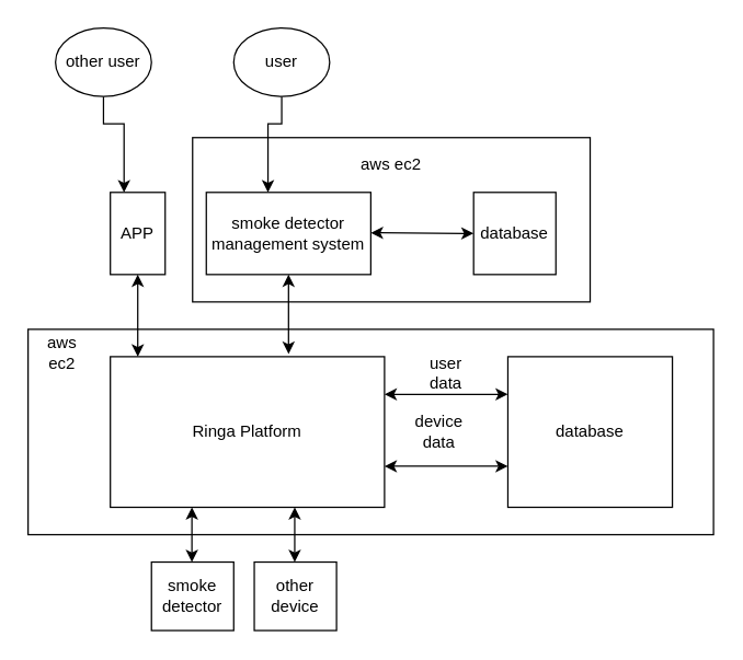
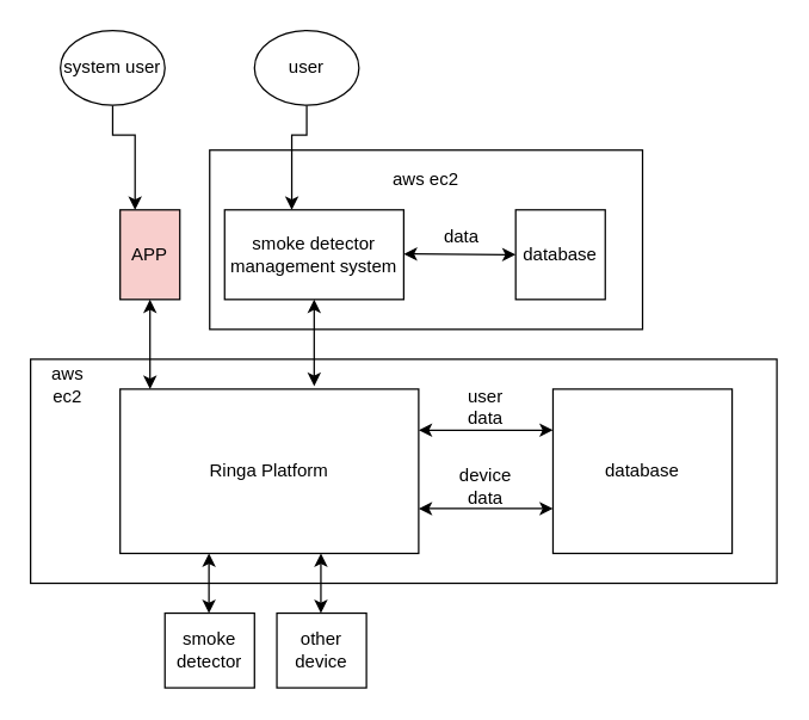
  <mxCell id="0" />
  <mxCell id="1" parent="0" />
  <mxCell id="2" value="" style="rounded=0;whiteSpace=wrap;html=1;" vertex="1" parent="1"><mxGeometry x="140" y="100" width="290" height="120" as="geometry" /></mxCell>
  <mxCell id="3" value="" style="rounded=0;whiteSpace=wrap;html=1;" vertex="1" parent="1"><mxGeometry x="20" y="240" width="500" height="150" as="geometry" /></mxCell>
  <mxCell id="4" value="Ringa Platform" style="rounded=0;whiteSpace=wrap;html=1;" vertex="1" parent="1"><mxGeometry x="80" y="260" width="200" height="110" as="geometry" /></mxCell>
- <mxCell id="5" value="APP" style="rounded=0;whiteSpace=wrap;html=1;" vertex="1" parent="1"><mxGeometry x="80" y="140" width="40" height="60" as="geometry" /></mxCell>
+ <mxCell id="5" value="APP" style="rounded=0;whiteSpace=wrap;html=1;fillColor=#f8cecc;" vertex="1" parent="1"><mxGeometry x="80" y="140" width="40" height="60" as="geometry" /></mxCell>
  <mxCell id="6" value="smoke detector management system" style="rounded=0;whiteSpace=wrap;html=1;" vertex="1" parent="1"><mxGeometry x="150" y="140" width="120" height="60" as="geometry" /></mxCell>
  <mxCell id="7" value="database" style="rounded=0;whiteSpace=wrap;html=1;align=center;" vertex="1" parent="1"><mxGeometry x="370" y="260" width="120" height="110" as="geometry" /></mxCell>
  <mxCell id="8" value="smoke detector" style="rounded=0;whiteSpace=wrap;html=1;" vertex="1" parent="1"><mxGeometry x="110" y="410" width="60" height="50" as="geometry" /></mxCell>
  <mxCell id="9" value="other device" style="rounded=0;whiteSpace=wrap;html=1;" vertex="1" parent="1"><mxGeometry x="185" y="410" width="60" height="50" as="geometry" /></mxCell>
  <mxCell id="10" style="edgeStyle=orthogonalEdgeStyle;rounded=0;orthogonalLoop=1;jettySize=auto;html=1;exitX=0.5;exitY=1;exitDx=0;exitDy=0;entryX=0.375;entryY=0;entryDx=0;entryDy=0;entryPerimeter=0;" edge="1" parent="1" source="11" target="6"><mxGeometry relative="1" as="geometry"><Array as="points"><mxPoint x="205" y="90" /><mxPoint x="195" y="90" /></Array></mxGeometry></mxCell>
  <mxCell id="11" value="user" style="ellipse;whiteSpace=wrap;html=1;" vertex="1" parent="1"><mxGeometry x="170" y="20" width="70" height="50" as="geometry" /></mxCell>
  <mxCell id="12" style="edgeStyle=orthogonalEdgeStyle;rounded=0;orthogonalLoop=1;jettySize=auto;html=1;entryX=0.25;entryY=0;entryDx=0;entryDy=0;" edge="1" parent="1" source="13" target="5"><mxGeometry relative="1" as="geometry"><Array as="points"><mxPoint x="75" y="90" /><mxPoint x="90" y="90" /></Array></mxGeometry></mxCell>
- <mxCell id="13" value="other user" style="ellipse;whiteSpace=wrap;html=1;" vertex="1" parent="1"><mxGeometry x="40" y="20" width="70" height="50" as="geometry" /></mxCell>
+ <mxCell id="13" value="system user" style="ellipse;whiteSpace=wrap;html=1;" vertex="1" parent="1"><mxGeometry x="40" y="20" width="70" height="50" as="geometry" /></mxCell>
  <mxCell id="14" value="" style="endArrow=classic;startArrow=classic;html=1;entryX=0.5;entryY=1;entryDx=0;entryDy=0;" edge="1" parent="1" target="6"><mxGeometry width="50" height="50" relative="1" as="geometry"><mxPoint x="210" y="258" as="sourcePoint" /><mxPoint x="334" y="190" as="targetPoint" /></mxGeometry></mxCell>
  <mxCell id="15" value="" style="endArrow=classic;startArrow=classic;html=1;entryX=0.5;entryY=1;entryDx=0;entryDy=0;" edge="1" parent="1" target="5"><mxGeometry width="50" height="50" relative="1" as="geometry"><mxPoint x="100" y="260" as="sourcePoint" /><mxPoint x="20" y="220" as="targetPoint" /></mxGeometry></mxCell>
  <mxCell id="16" value="" style="endArrow=classic;startArrow=classic;html=1;entryX=0.5;entryY=1;entryDx=0;entryDy=0;" edge="1" parent="1"><mxGeometry width="50" height="50" relative="1" as="geometry"><mxPoint x="139.5" y="410" as="sourcePoint" /><mxPoint x="139.5" y="370" as="targetPoint" /></mxGeometry></mxCell>
  <mxCell id="17" value="" style="endArrow=classic;startArrow=classic;html=1;entryX=0.5;entryY=1;entryDx=0;entryDy=0;" edge="1" parent="1"><mxGeometry width="50" height="50" relative="1" as="geometry"><mxPoint x="214.5" y="410" as="sourcePoint" /><mxPoint x="214.5" y="370" as="targetPoint" /></mxGeometry></mxCell>
  <mxCell id="18" value="" style="endArrow=classic;startArrow=classic;html=1;exitX=1;exitY=0.25;exitDx=0;exitDy=0;entryX=0;entryY=0.25;entryDx=0;entryDy=0;" edge="1" parent="1" source="4" target="7"><mxGeometry width="50" height="50" relative="1" as="geometry"><mxPoint x="310" y="370" as="sourcePoint" /><mxPoint x="360" y="320" as="targetPoint" /></mxGeometry></mxCell>
  <mxCell id="19" value="" style="endArrow=classic;startArrow=classic;html=1;exitX=1;exitY=0.25;exitDx=0;exitDy=0;entryX=0;entryY=0.25;entryDx=0;entryDy=0;" edge="1" parent="1"><mxGeometry width="50" height="50" relative="1" as="geometry"><mxPoint x="280" y="340" as="sourcePoint" /><mxPoint x="370" y="340" as="targetPoint" /></mxGeometry></mxCell>
- <mxCell id="20" value="device data" style="text;html=1;strokeColor=none;fillColor=none;align=center;verticalAlign=middle;whiteSpace=wrap;rounded=0;" vertex="1" parent="1"><mxGeometry x="295" y="300" width="50" height="30" as="geometry" /></mxCell>
+ <mxCell id="20" value="device data" style="text;html=1;strokeColor=none;fillColor=none;align=center;verticalAlign=middle;whiteSpace=wrap;rounded=0;" vertex="1" parent="1"><mxGeometry x="300" y="310" width="50" height="30" as="geometry" /></mxCell>
  <mxCell id="21" value="user data" style="text;html=1;strokeColor=none;fillColor=none;align=center;verticalAlign=middle;whiteSpace=wrap;rounded=0;" vertex="1" parent="1"><mxGeometry x="300" y="253" width="50" height="37" as="geometry" /></mxCell>
  <mxCell id="22" value="database" style="whiteSpace=wrap;html=1;aspect=fixed;" vertex="1" parent="1"><mxGeometry x="345" y="140" width="60" height="60" as="geometry" /></mxCell>
  <mxCell id="23" value="" style="endArrow=classic;startArrow=classic;html=1;exitX=1;exitY=0.25;exitDx=0;exitDy=0;entryX=0;entryY=0.5;entryDx=0;entryDy=0;" edge="1" parent="1" target="22"><mxGeometry width="50" height="50" relative="1" as="geometry"><mxPoint x="270" y="169.5" as="sourcePoint" /><mxPoint x="340" y="170" as="targetPoint" /></mxGeometry></mxCell>
+ <mxCell id="24" value="data" style="text;html=1;strokeColor=none;fillColor=none;align=center;verticalAlign=middle;whiteSpace=wrap;rounded=0;" vertex="1" parent="1"><mxGeometry x="284" y="148" width="50" height="20" as="geometry" /></mxCell>
  <mxCell id="25" value="aws&lt;br&gt;ec2" style="text;html=1;strokeColor=none;fillColor=none;align=center;verticalAlign=middle;whiteSpace=wrap;rounded=0;" vertex="1" parent="1"><mxGeometry x="20" y="247" width="50" height="20" as="geometry" /></mxCell>
  <mxCell id="26" value="aws&amp;nbsp;ec2" style="text;html=1;strokeColor=none;fillColor=none;align=center;verticalAlign=middle;whiteSpace=wrap;rounded=0;" vertex="1" parent="1"><mxGeometry x="260" y="110" width="50" height="20" as="geometry" /></mxCell>
